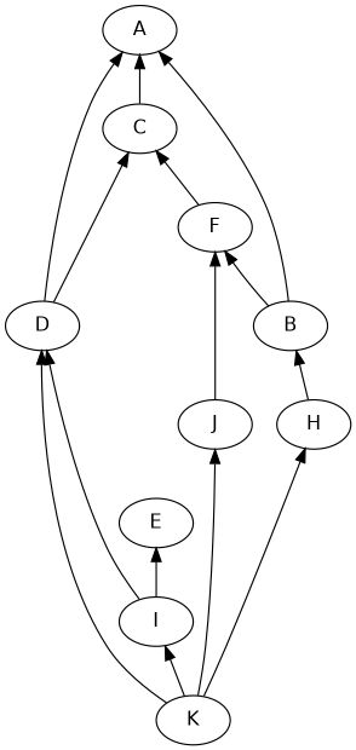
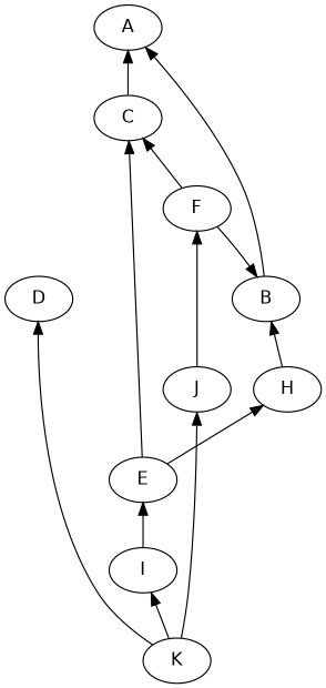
  digraph {
    fontname="DejaVu Sans"
    rankdir=BT
    node [fontname="DejaVu Sans"]
    edge [fontname="DejaVu Sans"]
    B
    A
    C
    D
    F
    H
    E
    I
    J
    K
    B -> A
    C -> A
-   D -> A
-   B -> F
+   F -> B
    F -> C
    H -> B
-   D -> C
-   I -> D
+   E -> C
    I -> E
    J -> F
    K -> D
-   K -> H
+   E -> H
    K -> I
    K -> J
  }
